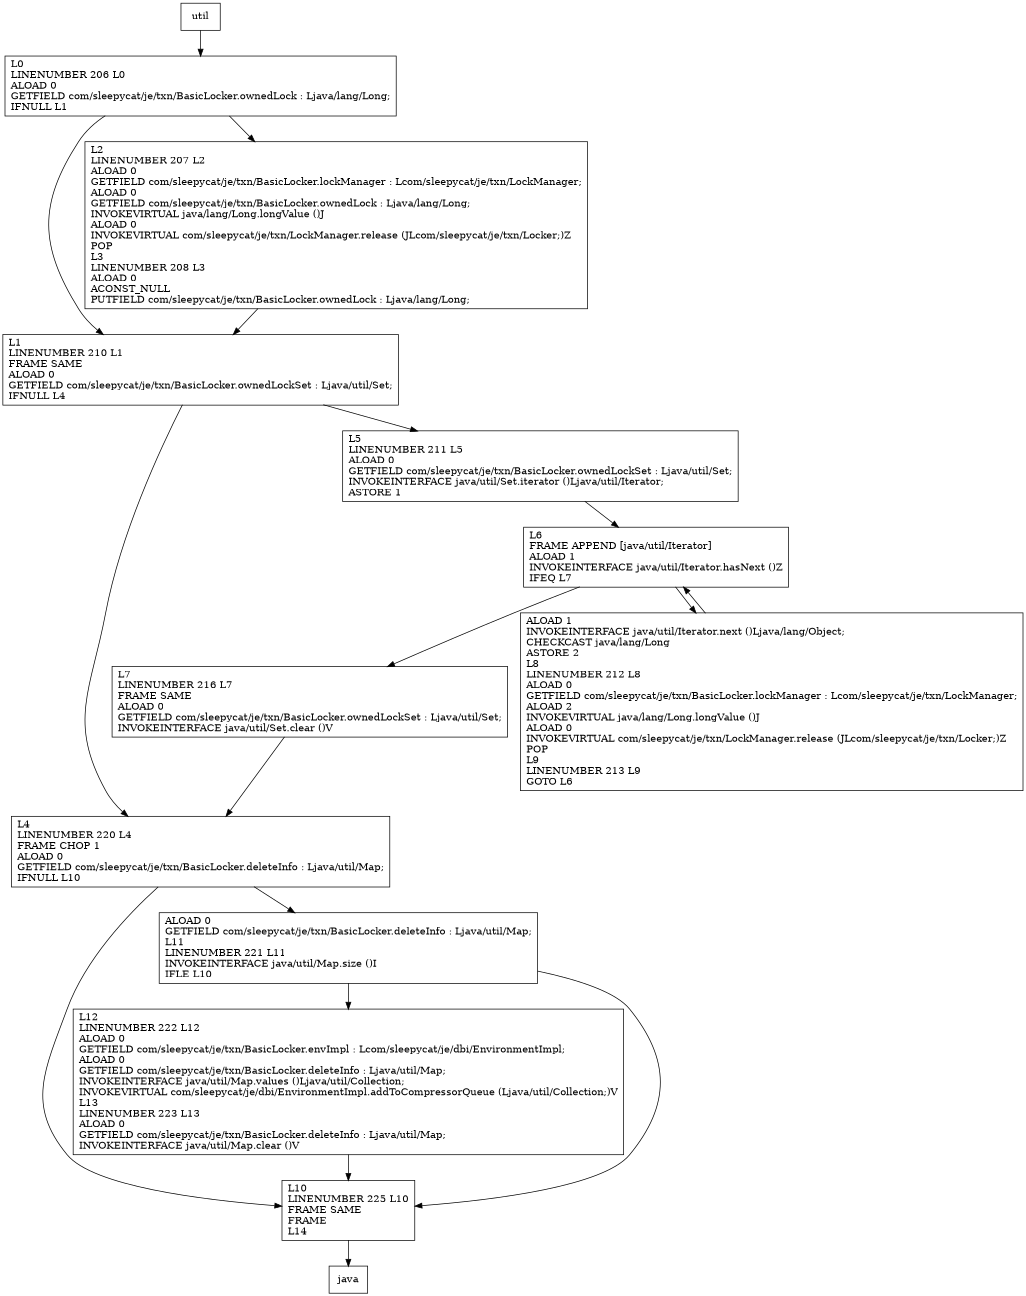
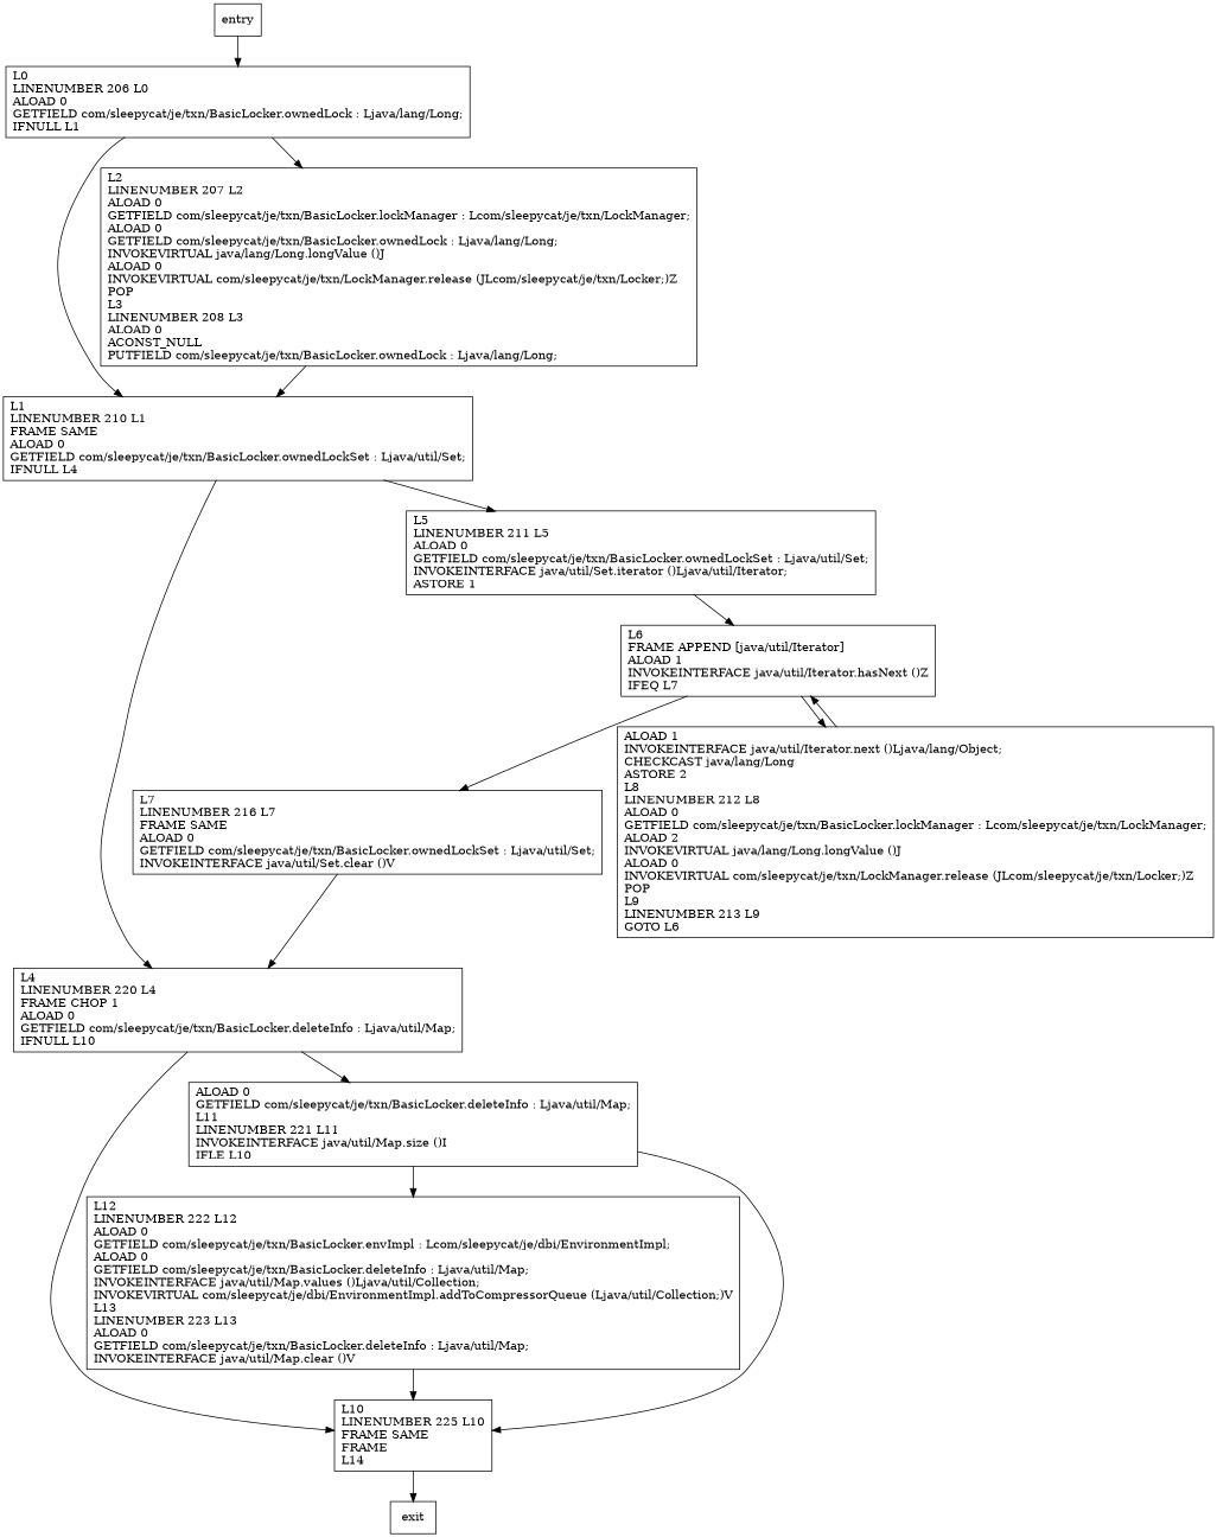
  digraph {
    node [shape=record]
    n1 [label="L12\lLINENUMBER 222 L12\lALOAD 0\lGETFIELD com/sleepycat/je/txn/BasicLocker.envImpl : Lcom/sleepycat/je/dbi/EnvironmentImpl;\lALOAD 0\lGETFIELD com/sleepycat/je/txn/BasicLocker.deleteInfo : Ljava/util/Map;\lINVOKEINTERFACE java/util/Map.values ()Ljava/util/Collection;\lINVOKEVIRTUAL com/sleepycat/je/dbi/EnvironmentImpl.addToCompressorQueue (Ljava/util/Collection;)V\lL13\lLINENUMBER 223 L13\lALOAD 0\lGETFIELD com/sleepycat/je/txn/BasicLocker.deleteInfo : Ljava/util/Map;\lINVOKEINTERFACE java/util/Map.clear ()V\l"]
    n2 [label="L10\lLINENUMBER 225 L10\lFRAME SAME\lFRAME\lL14\l"]
-   exit [label=java]
+   exit
    n4 [label="L7\lLINENUMBER 216 L7\lFRAME SAME\lALOAD 0\lGETFIELD com/sleepycat/je/txn/BasicLocker.ownedLockSet : Ljava/util/Set;\lINVOKEINTERFACE java/util/Set.clear ()V\l"]
    n5 [label="L4\lLINENUMBER 220 L4\lFRAME CHOP 1\lALOAD 0\lGETFIELD com/sleepycat/je/txn/BasicLocker.deleteInfo : Ljava/util/Map;\lIFNULL L10\l"]
    n6 [label="ALOAD 0\lGETFIELD com/sleepycat/je/txn/BasicLocker.deleteInfo : Ljava/util/Map;\lL11\lLINENUMBER 221 L11\lINVOKEINTERFACE java/util/Map.size ()I\lIFLE L10\l"]
    n7 [label="L0\lLINENUMBER 206 L0\lALOAD 0\lGETFIELD com/sleepycat/je/txn/BasicLocker.ownedLock : Ljava/lang/Long;\lIFNULL L1\l"]
    n8 [label="L1\lLINENUMBER 210 L1\lFRAME SAME\lALOAD 0\lGETFIELD com/sleepycat/je/txn/BasicLocker.ownedLockSet : Ljava/util/Set;\lIFNULL L4\l"]
    n9 [label="L2\lLINENUMBER 207 L2\lALOAD 0\lGETFIELD com/sleepycat/je/txn/BasicLocker.lockManager : Lcom/sleepycat/je/txn/LockManager;\lALOAD 0\lGETFIELD com/sleepycat/je/txn/BasicLocker.ownedLock : Ljava/lang/Long;\lINVOKEVIRTUAL java/lang/Long.longValue ()J\lALOAD 0\lINVOKEVIRTUAL com/sleepycat/je/txn/LockManager.release (JLcom/sleepycat/je/txn/Locker;)Z\lPOP\lL3\lLINENUMBER 208 L3\lALOAD 0\lACONST_NULL\lPUTFIELD com/sleepycat/je/txn/BasicLocker.ownedLock : Ljava/lang/Long;\l"]
    n10 [label="L5\lLINENUMBER 211 L5\lALOAD 0\lGETFIELD com/sleepycat/je/txn/BasicLocker.ownedLockSet : Ljava/util/Set;\lINVOKEINTERFACE java/util/Set.iterator ()Ljava/util/Iterator;\lASTORE 1\l"]
    n11 [label="L6\lFRAME APPEND [java/util/Iterator]\lALOAD 1\lINVOKEINTERFACE java/util/Iterator.hasNext ()Z\lIFEQ L7\l"]
    n12 [label="ALOAD 1\lINVOKEINTERFACE java/util/Iterator.next ()Ljava/lang/Object;\lCHECKCAST java/lang/Long\lASTORE 2\lL8\lLINENUMBER 212 L8\lALOAD 0\lGETFIELD com/sleepycat/je/txn/BasicLocker.lockManager : Lcom/sleepycat/je/txn/LockManager;\lALOAD 2\lINVOKEVIRTUAL java/lang/Long.longValue ()J\lALOAD 0\lINVOKEVIRTUAL com/sleepycat/je/txn/LockManager.release (JLcom/sleepycat/je/txn/Locker;)Z\lPOP\lL9\lLINENUMBER 213 L9\lGOTO L6\l"]
-   entry [label=util]
+   entry
    n1 -> n2
    n2 -> exit
    n4 -> n5
    n5 -> n2
    n5 -> n6
    n6 -> n1
    n6 -> n2
    n7 -> n8
    n7 -> n9
    n8 -> n5
    n8 -> n10
    n9 -> n8
    n10 -> n11
    n11 -> n4
    n11 -> n12
    n12 -> n11
    entry -> n7
  }
